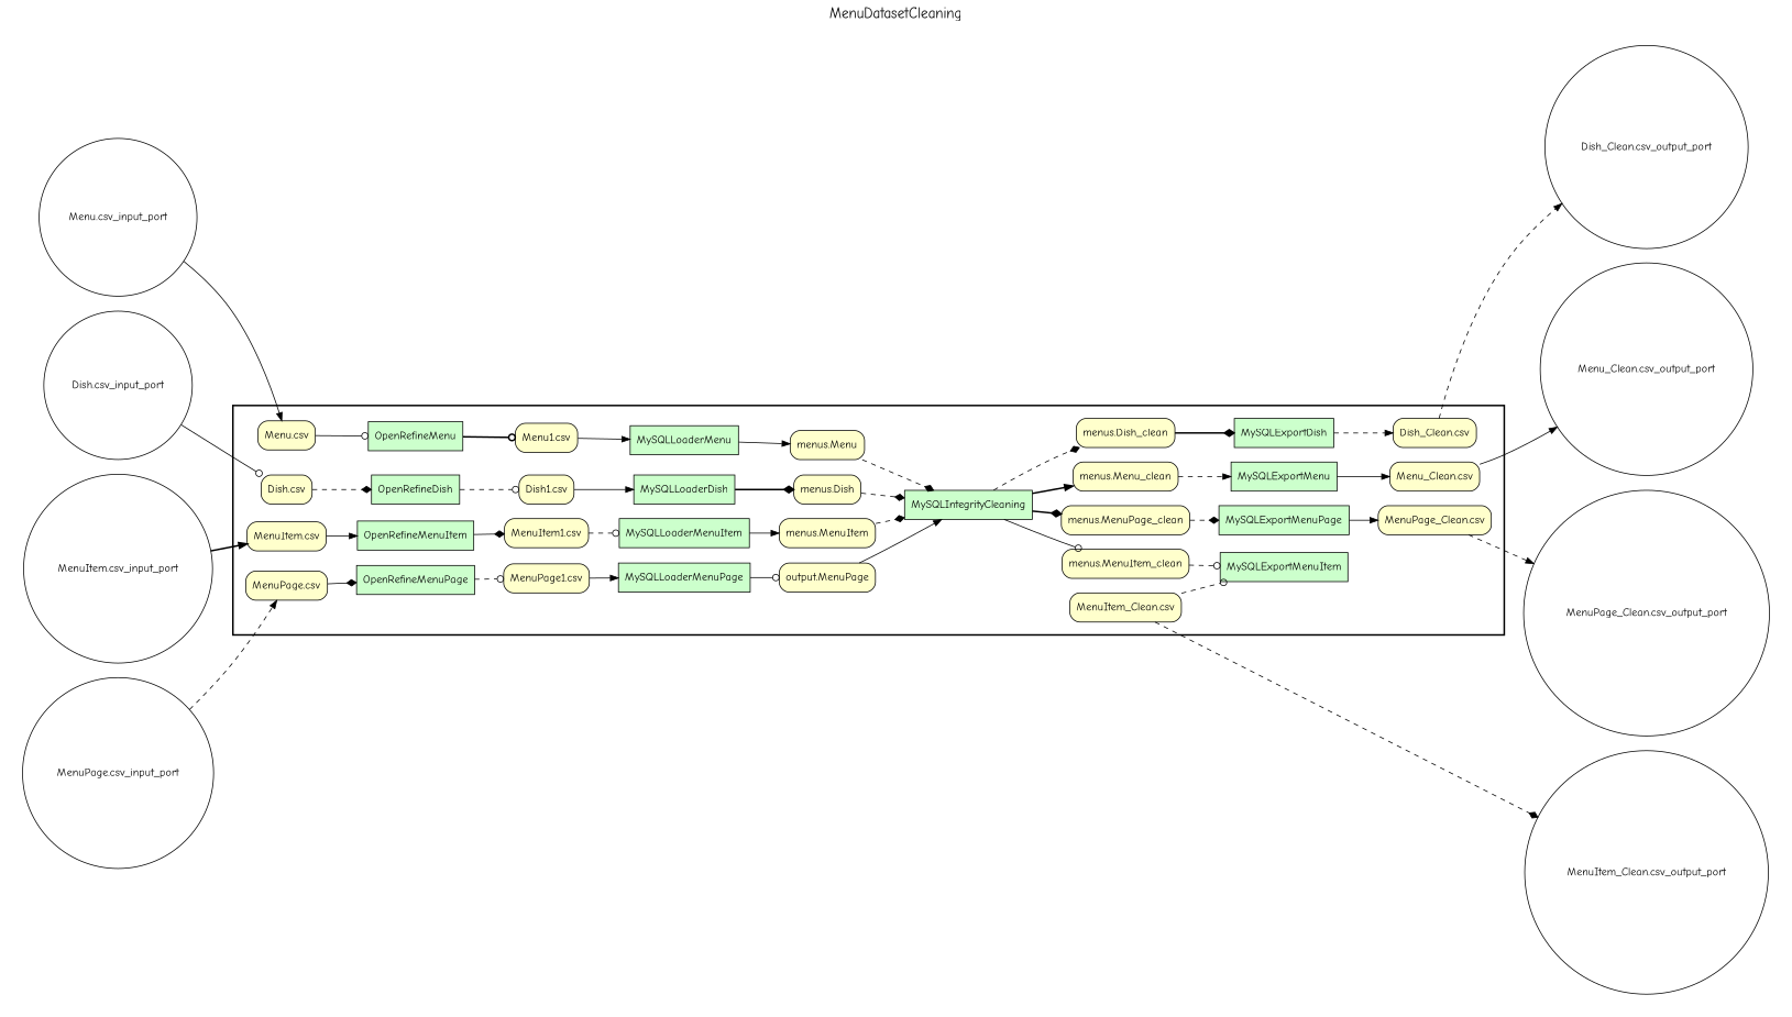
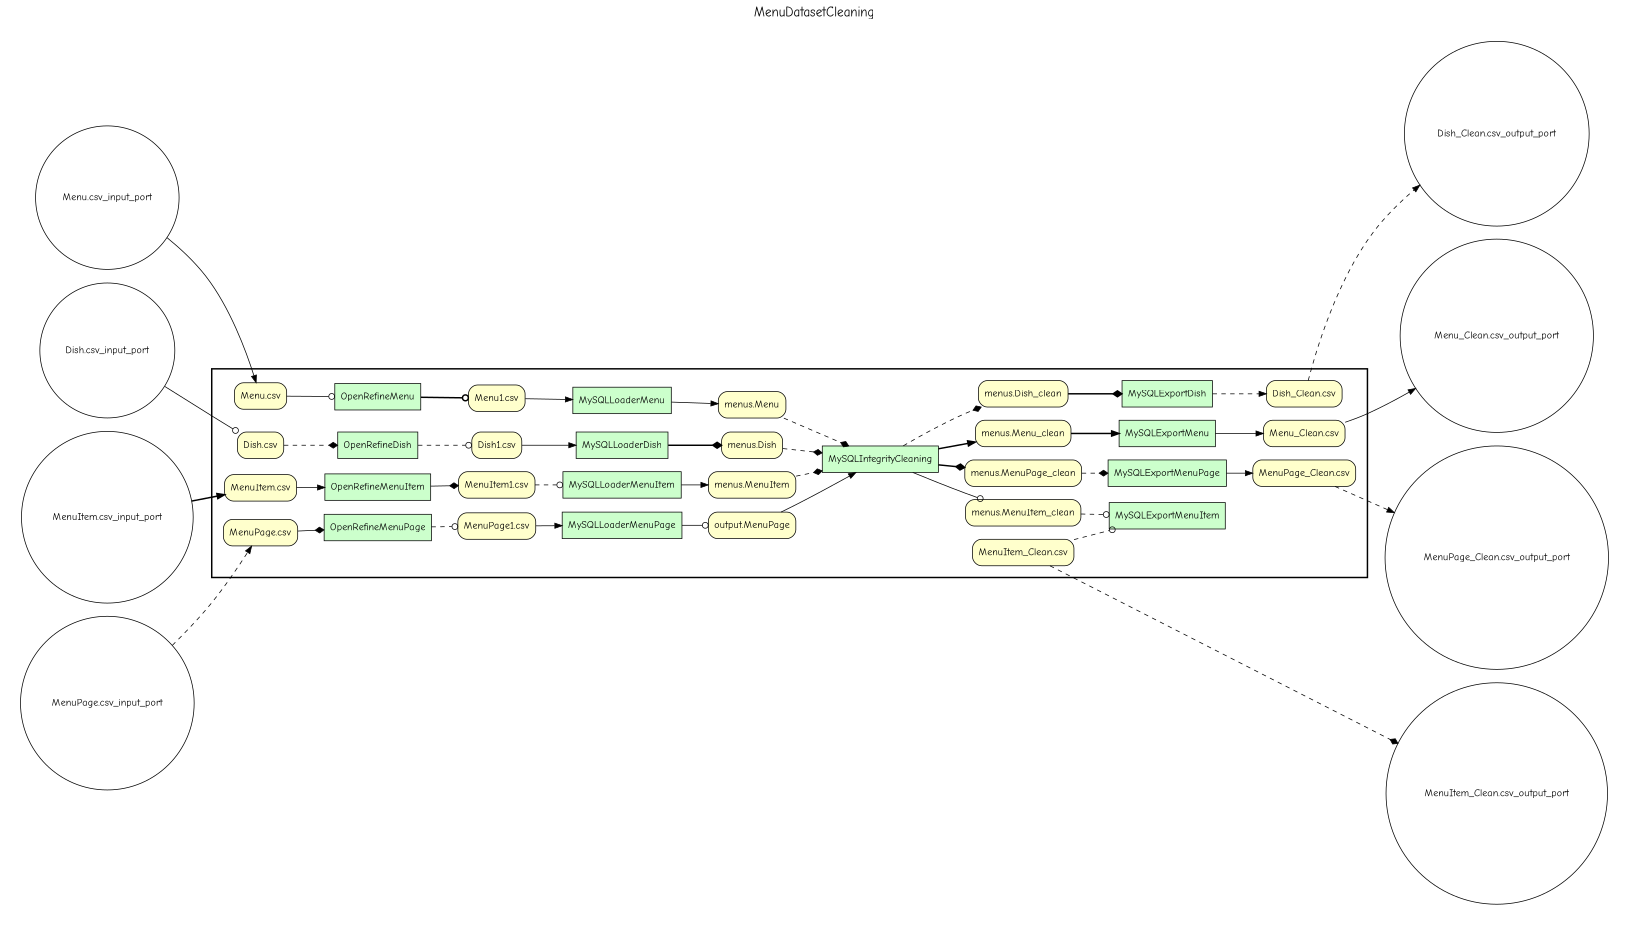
  digraph {
    fontname="Comic Neue"
    fontsize=18
    label=MenuDatasetCleaning
    labelloc=t
    rankdir=LR
    node [fillcolor="#FFFFCC" fontname="Comic Neue" peripheries=1 shape=box style="rounded,filled"]
    edge [arrowhead=normal fontname="Comic Neue" style=solid]
    OpenRefineMenu [fillcolor="#CCFFCC" style=filled]
    "Menu1.csv"
    OpenRefineDish [fillcolor="#CCFFCC" style=filled]
    "Dish1.csv"
    OpenRefineMenuItem [fillcolor="#CCFFCC" style=filled]
    "MenuItem1.csv"
    OpenRefineMenuPage [fillcolor="#CCFFCC" style=filled]
    "MenuPage1.csv"
    MySQLLoaderMenu [fillcolor="#CCFFCC" style=filled]
    "menus.Menu"
    MySQLLoaderDish [fillcolor="#CCFFCC" style=filled]
    "menus.Dish"
    MySQLLoaderMenuItem [fillcolor="#CCFFCC" style=filled]
    "menus.MenuItem"
    MySQLLoaderMenuPage [fillcolor="#CCFFCC" style=filled]
    n16 [label="output.MenuPage"]
    MySQLIntegrityCleaning [fillcolor="#CCFFCC" style=filled]
    "menus.Menu_clean"
    "menus.Dish_clean"
    "menus.MenuItem_clean"
    "menus.MenuPage_clean"
    MySQLExportMenu [fillcolor="#CCFFCC" style=filled]
    "Menu_Clean.csv"
    MySQLExportDish [fillcolor="#CCFFCC" style=filled]
    "Dish_Clean.csv"
    MySQLExportMenuItem [fillcolor="#CCFFCC" style=filled]
    "MenuItem_Clean.csv"
    MySQLExportMenuPage [fillcolor="#CCFFCC" style=filled]
    "MenuPage_Clean.csv"
    "Menu.csv"
    "Dish.csv"
    "MenuItem.csv"
    "MenuPage.csv"
    "Menu.csv_input_port" [fillcolor="#FFFFFF" shape=circle width=0.2]
    "Dish.csv_input_port" [fillcolor="#FFFFFF" shape=circle width=0.2]
    "MenuItem.csv_input_port" [fillcolor="#FFFFFF" shape=circle width=0.2]
    "MenuPage.csv_input_port" [fillcolor="#FFFFFF" shape=circle width=0.2]
    "Menu_Clean.csv_output_port" [fillcolor="#FFFFFF" shape=circle width=0.2]
    "Dish_Clean.csv_output_port" [fillcolor="#FFFFFF" shape=circle width=0.2]
    "MenuItem_Clean.csv_output_port" [fillcolor="#FFFFFF" shape=circle width=0.2]
    "MenuPage_Clean.csv_output_port" [fillcolor="#FFFFFF" shape=circle width=0.2]
    subgraph cluster_1 {
      color=black
      label=""
      penwidth=2
      subgraph cluster_2 {
        color=white
        label=""
        penwidth=2
        OpenRefineMenu
        "Menu1.csv"
        OpenRefineDish
        "Dish1.csv"
        OpenRefineMenuItem
        "MenuItem1.csv"
        OpenRefineMenuPage
        "MenuPage1.csv"
        MySQLLoaderMenu
        "menus.Menu"
        MySQLLoaderDish
        "menus.Dish"
        MySQLLoaderMenuItem
        "menus.MenuItem"
        MySQLLoaderMenuPage
        n16
        MySQLIntegrityCleaning
        "menus.Menu_clean"
        "menus.Dish_clean"
        "menus.MenuItem_clean"
        "menus.MenuPage_clean"
        MySQLExportMenu
        "Menu_Clean.csv"
        MySQLExportDish
        "Dish_Clean.csv"
        MySQLExportMenuItem
        "MenuItem_Clean.csv"
        MySQLExportMenuPage
        "MenuPage_Clean.csv"
        "Menu.csv"
        "Dish.csv"
        "MenuItem.csv"
        "MenuPage.csv"
      }
    }
    subgraph cluster_3 {
      color=white
      label=""
      subgraph cluster_4 {
        color=white
        label=""
        "Menu.csv_input_port"
        "Dish.csv_input_port"
        "MenuItem.csv_input_port"
        "MenuPage.csv_input_port"
      }
    }
    subgraph cluster_5 {
      color=white
      label=""
      subgraph cluster_6 {
        color=white
        label=""
        "Menu_Clean.csv_output_port"
        "Dish_Clean.csv_output_port"
        "MenuItem_Clean.csv_output_port"
        "MenuPage_Clean.csv_output_port"
      }
    }
    OpenRefineMenu -> "Menu1.csv" [arrowhead=odot style=bold]
    "Menu1.csv" -> MySQLLoaderMenu
    OpenRefineDish -> "Dish1.csv" [arrowhead=odot style=dashed]
    "Dish1.csv" -> MySQLLoaderDish
    OpenRefineMenuItem -> "MenuItem1.csv" [arrowhead=diamond]
    "MenuItem1.csv" -> MySQLLoaderMenuItem [arrowhead=odot style=dashed]
    OpenRefineMenuPage -> "MenuPage1.csv" [arrowhead=odot style=dashed]
    "MenuPage1.csv" -> MySQLLoaderMenuPage
    MySQLLoaderMenu -> "menus.Menu"
    "menus.Menu" -> MySQLIntegrityCleaning [arrowhead=diamond style=dashed]
    MySQLLoaderDish -> "menus.Dish" [arrowhead=diamond style=bold]
    "menus.Dish" -> MySQLIntegrityCleaning [arrowhead=diamond style=dashed]
    MySQLLoaderMenuItem -> "menus.MenuItem"
    "menus.MenuItem" -> MySQLIntegrityCleaning [arrowhead=diamond style=dashed]
    MySQLLoaderMenuPage -> n16 [arrowhead=odot]
    n16 -> MySQLIntegrityCleaning
    MySQLIntegrityCleaning -> "menus.Menu_clean" [style=bold]
    MySQLIntegrityCleaning -> "menus.Dish_clean" [arrowhead=diamond style=dashed]
    MySQLIntegrityCleaning -> "menus.MenuItem_clean" [arrowhead=odot]
    MySQLIntegrityCleaning -> "menus.MenuPage_clean" [arrowhead=diamond style=bold]
-   "menus.Menu_clean" -> MySQLExportMenu [style=dashed]
+   "menus.Menu_clean" -> MySQLExportMenu [style=bold]
    "menus.Dish_clean" -> MySQLExportDish [arrowhead=diamond style=bold]
    "menus.MenuItem_clean" -> MySQLExportMenuItem [arrowhead=odot style=dashed]
    "menus.MenuPage_clean" -> MySQLExportMenuPage [arrowhead=diamond style=dashed]
    MySQLExportMenu -> "Menu_Clean.csv"
    "Menu_Clean.csv" -> "Menu_Clean.csv_output_port"
    MySQLExportDish -> "Dish_Clean.csv" [style=dashed]
    "Dish_Clean.csv" -> "Dish_Clean.csv_output_port" [style=dashed]
    "MenuItem_Clean.csv" -> MySQLExportMenuItem [arrowhead=odot style=dashed]
    "MenuItem_Clean.csv" -> "MenuItem_Clean.csv_output_port" [arrowhead=diamond style=dashed]
    MySQLExportMenuPage -> "MenuPage_Clean.csv"
    "MenuPage_Clean.csv" -> "MenuPage_Clean.csv_output_port" [style=dashed]
    "Menu.csv" -> OpenRefineMenu [arrowhead=odot]
    "Dish.csv" -> OpenRefineDish [arrowhead=diamond style=dashed]
    "MenuItem.csv" -> OpenRefineMenuItem
    "MenuPage.csv" -> OpenRefineMenuPage [arrowhead=diamond]
    "Menu.csv_input_port" -> "Menu.csv"
    "Dish.csv_input_port" -> "Dish.csv" [arrowhead=odot]
    "MenuItem.csv_input_port" -> "MenuItem.csv" [style=bold]
    "MenuPage.csv_input_port" -> "MenuPage.csv" [style=dashed]
  }
